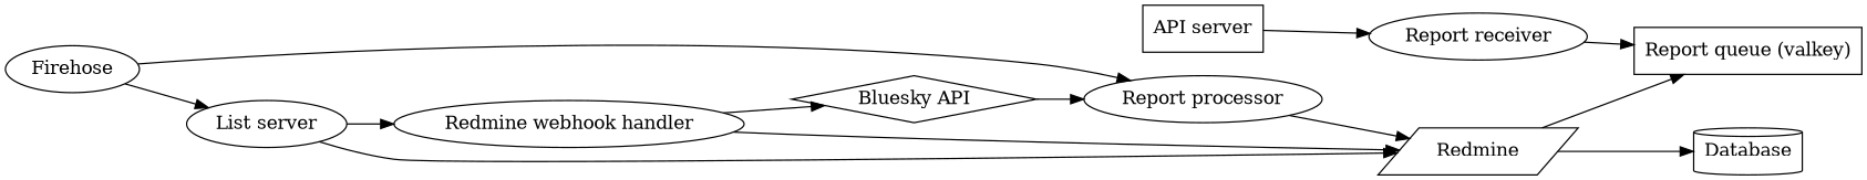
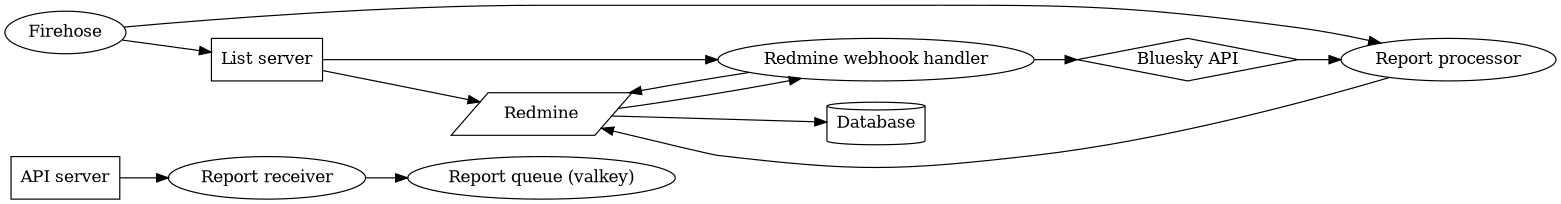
  digraph {
    rankdir=LR
    n1 [label="API server" shape=box]
    n2 [label="Report receiver"]
-   n3 [label="Report queue (valkey)" shape=box]
+   n3 [label="Report queue (valkey)" shape=ellipse]
    n4 [label=Redmine shape=parallelogram]
    n5 [label="Redmine webhook handler"]
    n6 [label=Database shape=cylinder]
    n7 [label="Bluesky API" shape=diamond]
    n8 [label="Report processor"]
-   n9 [label="List server"]
+   n9 [label="List server" shape=box]
    n10 [label=Firehose shape=ellipse]
    n1 -> n2
    n2 -> n3
-   n4 -> n3
+   n4 -> n5
    n4 -> n6
    n5 -> n4
    n5 -> n7
    n7 -> n8
    n8 -> n4
    n9 -> n4
    n9 -> n5
    n10 -> n8
    n10 -> n9
  }
